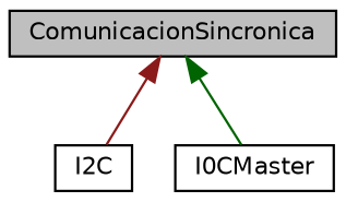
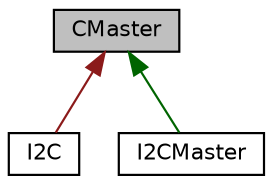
  digraph {
    node [color=black fillcolor=white fontname=Helvetica fontsize=10 shape=record style=filled]
    edge [dir=back fontname=Helvetica fontsize=10 labelfontname=Helvetica labelfontsize=10 style=solid]
-   n1 [fillcolor=grey75 fontcolor=black height=0.2 label=ComunicacionSincronica width=0.4]
+   n1 [fillcolor=grey75 fontcolor=black height=0.2 label=CMaster width=0.4]
    n2 [height=0.2 label=I2C width=0.4]
-   n3 [height=0.2 label=I0CMaster width=0.4]
+   n3 [height=0.2 label=I2CMaster width=0.4]
    n1 -> n2 [color=firebrick4]
    n1 -> n3 [color=darkgreen]
  }
